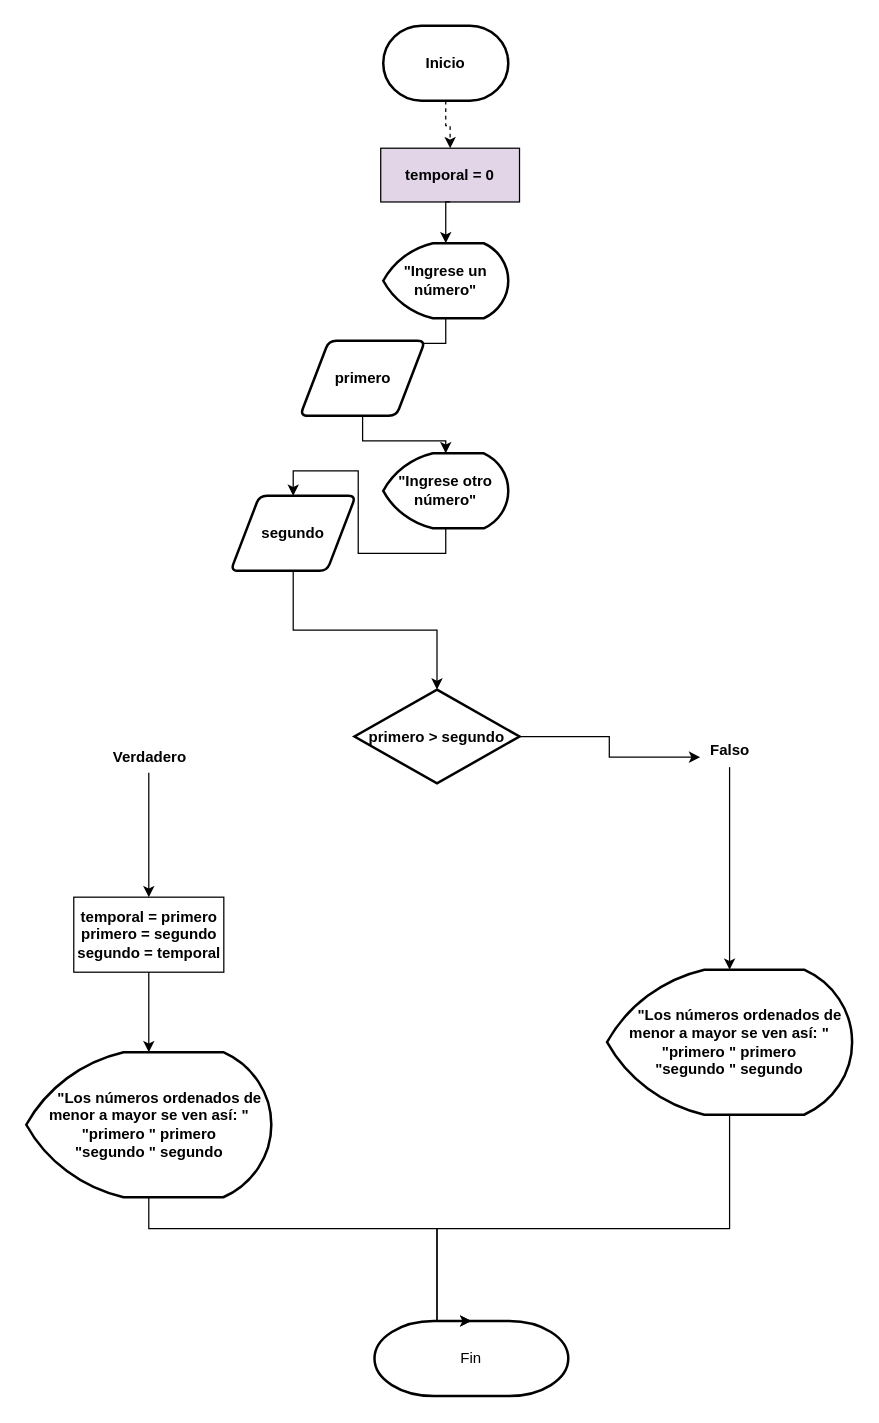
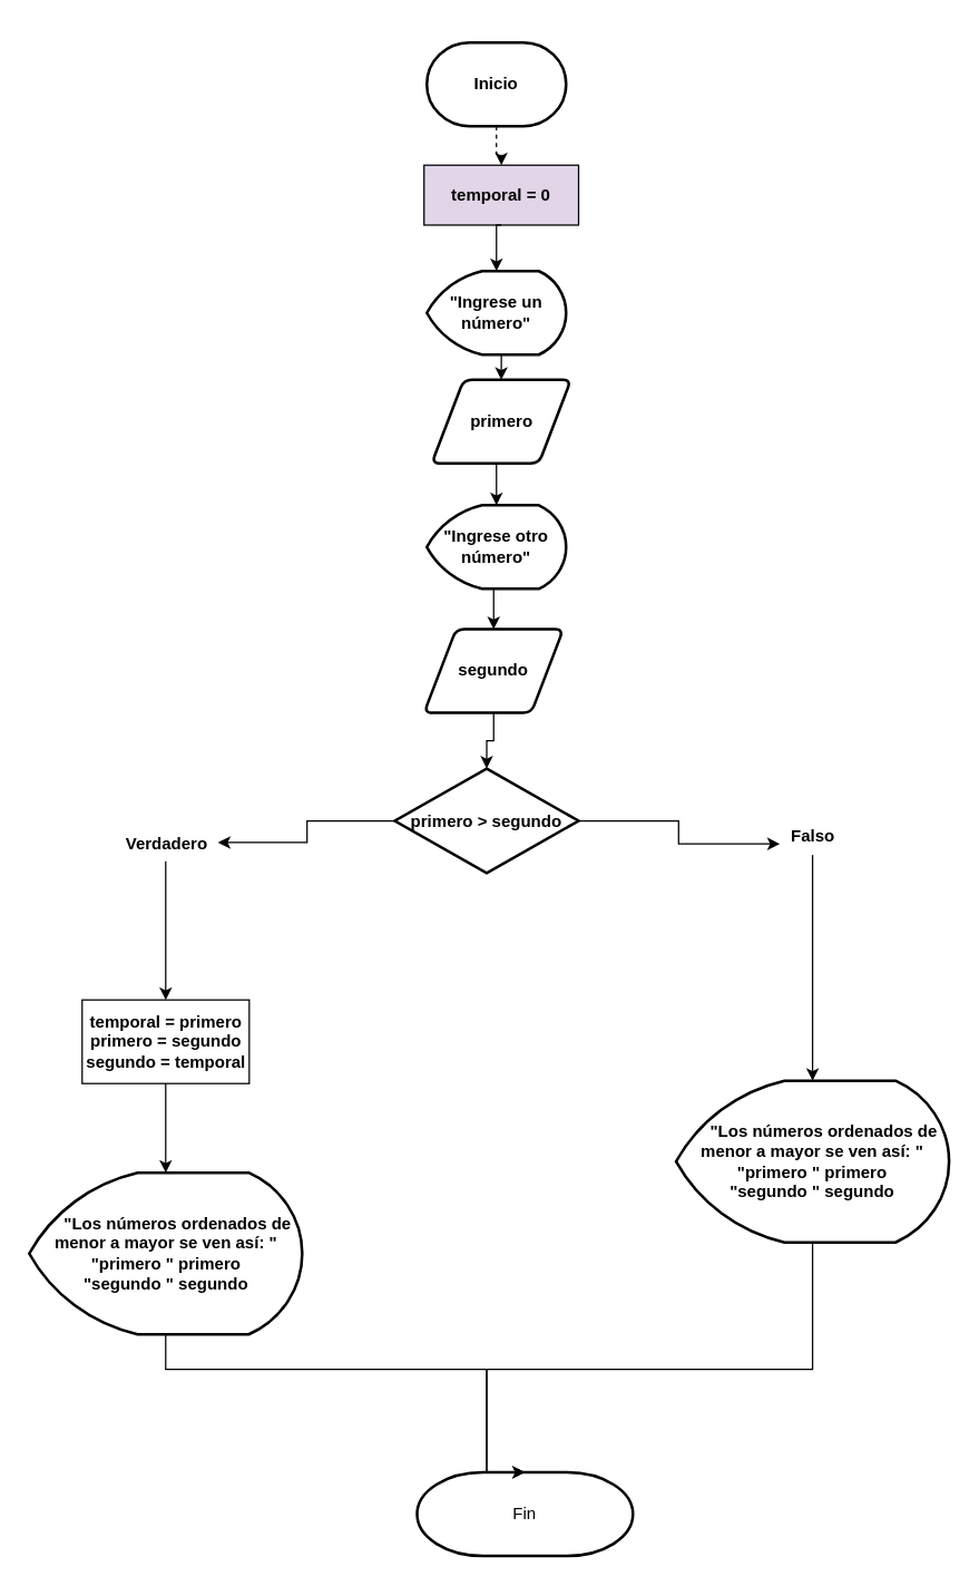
  <mxCell id="0" />
  <mxCell id="1" parent="0" />
  <mxCell id="2" style="edgeStyle=orthogonalEdgeStyle;rounded=0;orthogonalLoop=1;jettySize=auto;html=1;entryX=0.5;entryY=0;entryDx=0;entryDy=0;dashed=1;" edge="1" parent="1" source="3" target="6"><mxGeometry relative="1" as="geometry" /></mxCell>
- <mxCell id="3" value="&lt;b&gt;Inicio&lt;/b&gt;" style="strokeWidth=2;html=1;shape=mxgraph.flowchart.terminator;whiteSpace=wrap;" vertex="1" parent="1"><mxGeometry x="306" y="20" width="100" height="60" as="geometry" /></mxCell>
+ <mxCell id="3" value="&lt;b&gt;Inicio&lt;/b&gt;" style="strokeWidth=2;html=1;shape=mxgraph.flowchart.terminator;whiteSpace=wrap;" vertex="1" parent="1"><mxGeometry x="306" y="30" width="100" height="60" as="geometry" /></mxCell>
  <mxCell id="4" value="Fin" style="strokeWidth=2;html=1;shape=mxgraph.flowchart.terminator;whiteSpace=wrap;" vertex="1" parent="1"><mxGeometry x="299" y="1056" width="155" height="60" as="geometry" /></mxCell>
  <mxCell id="5" value="&lt;b&gt;temporal = primero&lt;/b&gt;&lt;div&gt;&lt;b&gt;primero = segundo&lt;/b&gt;&lt;/div&gt;&lt;div&gt;&lt;b&gt;segundo = temporal&lt;/b&gt;&lt;/div&gt;" style="rounded=0;whiteSpace=wrap;html=1;" vertex="1" parent="1"><mxGeometry x="58.5" y="717" width="120" height="60" as="geometry" /></mxCell>
  <mxCell id="6" value="&lt;b&gt;temporal = 0&lt;/b&gt;" style="rounded=0;whiteSpace=wrap;html=1;fillColor=#e1d5e7;" vertex="1" parent="1"><mxGeometry x="304" y="118" width="111" height="43" as="geometry" /></mxCell>
  <mxCell id="7" style="edgeStyle=orthogonalEdgeStyle;rounded=0;orthogonalLoop=1;jettySize=auto;html=1;exitX=0.5;exitY=1;exitDx=0;exitDy=0;exitPerimeter=0;entryX=0.5;entryY=0;entryDx=0;entryDy=0;" edge="1" parent="1" source="8" target="13"><mxGeometry relative="1" as="geometry" /></mxCell>
  <mxCell id="8" value="&lt;b&gt;&quot;Ingrese un número&quot;&lt;/b&gt;" style="strokeWidth=2;html=1;shape=mxgraph.flowchart.display;whiteSpace=wrap;" vertex="1" parent="1"><mxGeometry x="306" y="194" width="100" height="60" as="geometry" /></mxCell>
  <mxCell id="9" value="&lt;b style=&quot;&quot;&gt;&lt;font style=&quot;font-size: 12px;&quot;&gt;&amp;nbsp; &amp;nbsp; &amp;nbsp;&quot;Los números ordenados de menor a mayor se ven así: &quot;&lt;/font&gt;&lt;/b&gt;&lt;div style=&quot;&quot;&gt;&lt;b&gt;&lt;font style=&quot;font-size: 12px;&quot;&gt;&quot;primero &quot; primero&lt;/font&gt;&lt;/b&gt;&lt;/div&gt;&lt;div style=&quot;&quot;&gt;&lt;b style=&quot;&quot;&gt;&lt;font style=&quot;font-size: 12px;&quot;&gt;&quot;segundo &quot; segundo&lt;/font&gt;&lt;/b&gt;&lt;/div&gt;" style="strokeWidth=2;html=1;shape=mxgraph.flowchart.display;whiteSpace=wrap;" vertex="1" parent="1"><mxGeometry x="485" y="775" width="196" height="116" as="geometry" /></mxCell>
  <mxCell id="10" style="edgeStyle=orthogonalEdgeStyle;rounded=0;orthogonalLoop=1;jettySize=auto;html=1;exitX=0.5;exitY=1;exitDx=0;exitDy=0;exitPerimeter=0;entryX=0.5;entryY=0;entryDx=0;entryDy=0;" edge="1" parent="1" source="11" target="14"><mxGeometry relative="1" as="geometry" /></mxCell>
  <mxCell id="11" value="&lt;b&gt;&quot;Ingrese otro número&quot;&lt;/b&gt;" style="strokeWidth=2;html=1;shape=mxgraph.flowchart.display;whiteSpace=wrap;" vertex="1" parent="1"><mxGeometry x="306" y="362" width="100" height="60" as="geometry" /></mxCell>
  <mxCell id="12" value="&lt;b&gt;&lt;font style=&quot;font-size: 12px;&quot;&gt;primero &amp;gt; segundo&lt;/font&gt;&lt;/b&gt;" style="strokeWidth=2;html=1;shape=mxgraph.flowchart.decision;whiteSpace=wrap;" vertex="1" parent="1"><mxGeometry x="283" y="551" width="132" height="75" as="geometry" /></mxCell>
- <mxCell id="13" value="&lt;b&gt;primero&lt;/b&gt;" style="shape=parallelogram;html=1;strokeWidth=2;perimeter=parallelogramPerimeter;whiteSpace=wrap;rounded=1;arcSize=12;size=0.23;" vertex="1" parent="1"><mxGeometry x="239.5" y="272" width="100" height="60" as="geometry" /></mxCell>
- <mxCell id="14" value="&lt;b&gt;segundo&lt;/b&gt;" style="shape=parallelogram;html=1;strokeWidth=2;perimeter=parallelogramPerimeter;whiteSpace=wrap;rounded=1;arcSize=12;size=0.23;" vertex="1" parent="1"><mxGeometry x="184" y="396" width="100" height="60" as="geometry" /></mxCell>
+ <mxCell id="13" value="&lt;b&gt;primero&lt;/b&gt;" style="shape=parallelogram;html=1;strokeWidth=2;perimeter=parallelogramPerimeter;whiteSpace=wrap;rounded=1;arcSize=12;size=0.23;" vertex="1" parent="1"><mxGeometry x="309.5" y="272" width="100" height="60" as="geometry" /></mxCell>
+ <mxCell id="14" value="&lt;b&gt;segundo&lt;/b&gt;" style="shape=parallelogram;html=1;strokeWidth=2;perimeter=parallelogramPerimeter;whiteSpace=wrap;rounded=1;arcSize=12;size=0.23;" vertex="1" parent="1"><mxGeometry x="304" y="451" width="100" height="60" as="geometry" /></mxCell>
  <mxCell id="15" style="edgeStyle=orthogonalEdgeStyle;rounded=0;orthogonalLoop=1;jettySize=auto;html=1;entryX=0.5;entryY=0;entryDx=0;entryDy=0;" edge="1" parent="1" source="16" target="5"><mxGeometry relative="1" as="geometry" /></mxCell>
  <mxCell id="16" value="&lt;b&gt;Verdadero&lt;/b&gt;" style="text;html=1;align=center;verticalAlign=middle;resizable=0;points=[];autosize=1;strokeColor=none;fillColor=none;" vertex="1" parent="1"><mxGeometry x="80" y="591.5" width="77" height="26" as="geometry" /></mxCell>
  <mxCell id="17" value="&lt;b&gt;Falso&lt;/b&gt;" style="text;html=1;align=center;verticalAlign=middle;resizable=0;points=[];autosize=1;strokeColor=none;fillColor=none;" vertex="1" parent="1"><mxGeometry x="558.5" y="587" width="49" height="26" as="geometry" /></mxCell>
  <mxCell id="18" value="&lt;b style=&quot;&quot;&gt;&lt;font style=&quot;font-size: 12px;&quot;&gt;&amp;nbsp; &amp;nbsp; &amp;nbsp;&quot;Los números ordenados de menor a mayor se ven así: &quot;&lt;/font&gt;&lt;/b&gt;&lt;div style=&quot;&quot;&gt;&lt;b&gt;&lt;font style=&quot;font-size: 12px;&quot;&gt;&quot;primero &quot; primero&lt;/font&gt;&lt;/b&gt;&lt;/div&gt;&lt;div style=&quot;&quot;&gt;&lt;b style=&quot;&quot;&gt;&lt;font style=&quot;font-size: 12px;&quot;&gt;&quot;segundo &quot; segundo&lt;/font&gt;&lt;/b&gt;&lt;/div&gt;" style="strokeWidth=2;html=1;shape=mxgraph.flowchart.display;whiteSpace=wrap;" vertex="1" parent="1"><mxGeometry x="20.5" y="841" width="196" height="116" as="geometry" /></mxCell>
  <mxCell id="19" style="edgeStyle=orthogonalEdgeStyle;rounded=0;orthogonalLoop=1;jettySize=auto;html=1;exitX=0.5;exitY=1;exitDx=0;exitDy=0;entryX=0.5;entryY=0;entryDx=0;entryDy=0;entryPerimeter=0;" edge="1" parent="1" source="6" target="8"><mxGeometry relative="1" as="geometry" /></mxCell>
  <mxCell id="20" style="edgeStyle=orthogonalEdgeStyle;rounded=0;orthogonalLoop=1;jettySize=auto;html=1;exitX=0.5;exitY=1;exitDx=0;exitDy=0;entryX=0.5;entryY=0;entryDx=0;entryDy=0;entryPerimeter=0;" edge="1" parent="1" source="13" target="11"><mxGeometry relative="1" as="geometry" /></mxCell>
  <mxCell id="21" style="edgeStyle=orthogonalEdgeStyle;rounded=0;orthogonalLoop=1;jettySize=auto;html=1;exitX=0.5;exitY=1;exitDx=0;exitDy=0;entryX=0.5;entryY=0;entryDx=0;entryDy=0;entryPerimeter=0;" edge="1" parent="1" source="14" target="12"><mxGeometry relative="1" as="geometry" /></mxCell>
+ <mxCell id="22" style="edgeStyle=orthogonalEdgeStyle;rounded=0;orthogonalLoop=1;jettySize=auto;html=1;exitX=0;exitY=0.5;exitDx=0;exitDy=0;exitPerimeter=0;entryX=0.987;entryY=0.481;entryDx=0;entryDy=0;entryPerimeter=0;" edge="1" parent="1" source="12" target="16"><mxGeometry relative="1" as="geometry" /></mxCell>
  <mxCell id="23" style="edgeStyle=orthogonalEdgeStyle;rounded=0;orthogonalLoop=1;jettySize=auto;html=1;entryX=0.02;entryY=0.692;entryDx=0;entryDy=0;entryPerimeter=0;" edge="1" parent="1" source="12" target="17"><mxGeometry relative="1" as="geometry" /></mxCell>
  <mxCell id="24" style="edgeStyle=orthogonalEdgeStyle;rounded=0;orthogonalLoop=1;jettySize=auto;html=1;entryX=0.5;entryY=0;entryDx=0;entryDy=0;entryPerimeter=0;" edge="1" parent="1" source="17" target="9"><mxGeometry relative="1" as="geometry" /></mxCell>
  <mxCell id="25" style="edgeStyle=orthogonalEdgeStyle;rounded=0;orthogonalLoop=1;jettySize=auto;html=1;exitX=0.5;exitY=1;exitDx=0;exitDy=0;entryX=0.5;entryY=0;entryDx=0;entryDy=0;entryPerimeter=0;" edge="1" parent="1" source="5" target="18"><mxGeometry relative="1" as="geometry" /></mxCell>
  <mxCell id="26" style="edgeStyle=orthogonalEdgeStyle;rounded=0;orthogonalLoop=1;jettySize=auto;html=1;entryX=0.5;entryY=0;entryDx=0;entryDy=0;entryPerimeter=0;" edge="1" parent="1" source="18" target="4"><mxGeometry relative="1" as="geometry"><Array as="points"><mxPoint x="119" y="982" /><mxPoint x="349" y="982" /></Array></mxGeometry></mxCell>
  <mxCell id="27" style="edgeStyle=orthogonalEdgeStyle;rounded=0;orthogonalLoop=1;jettySize=auto;html=1;entryX=0.5;entryY=0;entryDx=0;entryDy=0;entryPerimeter=0;" edge="1" parent="1" source="9" target="4"><mxGeometry relative="1" as="geometry"><Array as="points"><mxPoint x="583" y="982" /><mxPoint x="349" y="982" /></Array></mxGeometry></mxCell>
